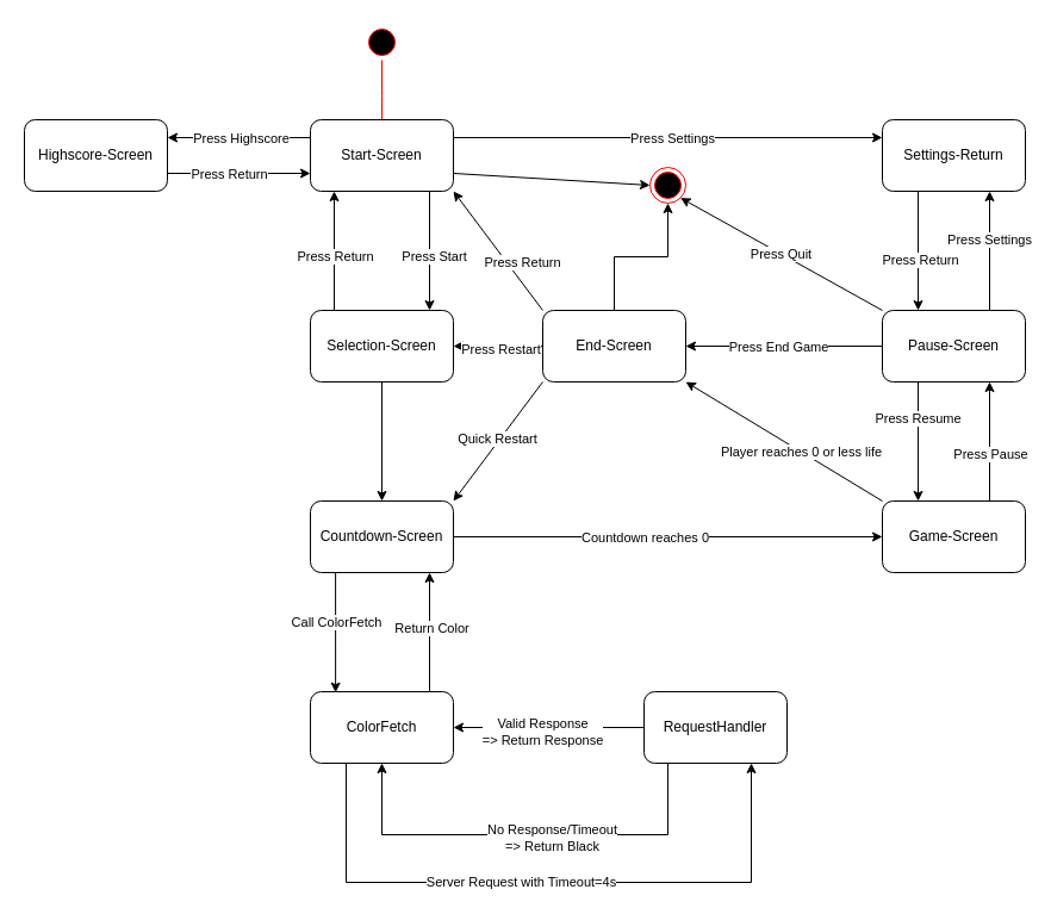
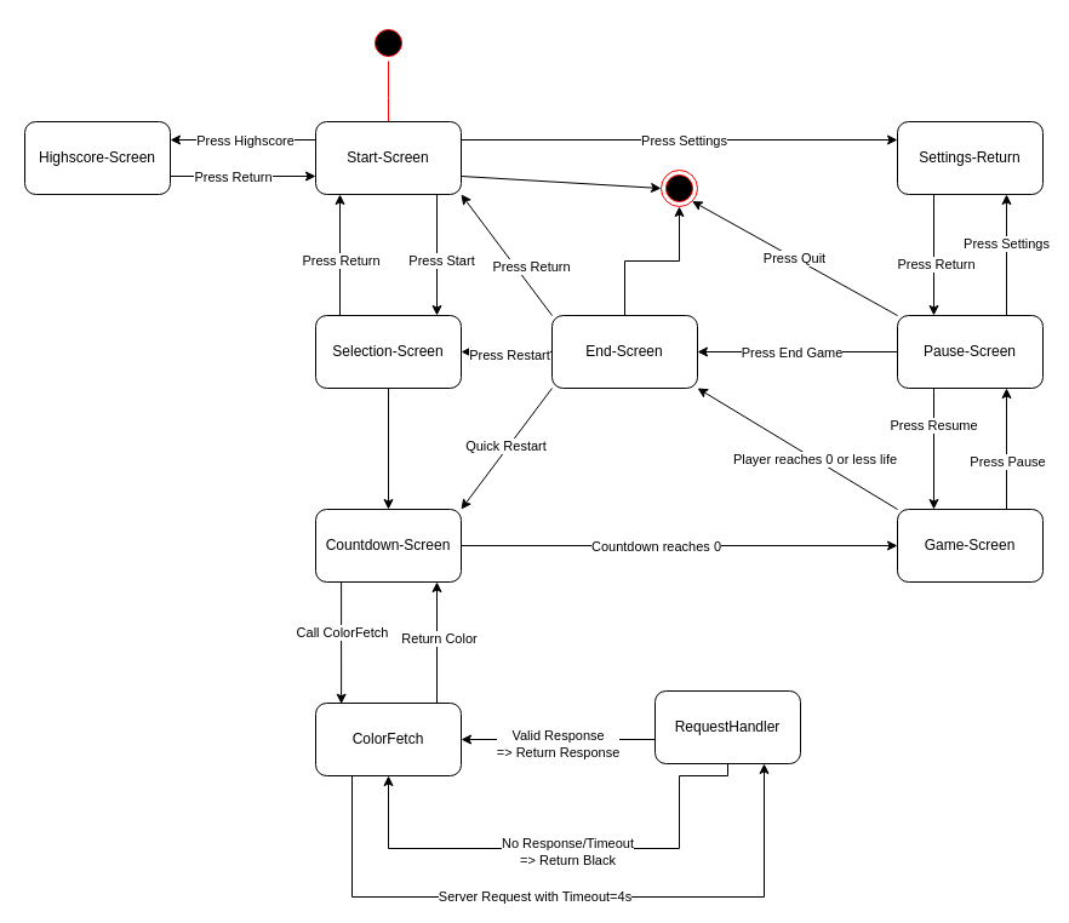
  <mxCell id="0" />
  <mxCell id="1" parent="0" />
  <mxCell id="2" value="" style="ellipse;html=1;shape=startState;fillColor=#000000;strokeColor=#ff0000;" parent="1" vertex="1"><mxGeometry x="305" y="20" width="30" height="30" as="geometry" /></mxCell>
  <mxCell id="3" value="" style="edgeStyle=orthogonalEdgeStyle;html=1;verticalAlign=bottom;endArrow=open;endSize=8;strokeColor=#ff0000;rounded=0;" parent="1" source="2" edge="1"><mxGeometry relative="1" as="geometry"><mxPoint x="320" y="110" as="targetPoint" /></mxGeometry></mxCell>
  <mxCell id="4" style="edgeStyle=orthogonalEdgeStyle;rounded=0;orthogonalLoop=1;jettySize=auto;html=1;exitX=0.75;exitY=1;exitDx=0;exitDy=0;entryX=0.75;entryY=0;entryDx=0;entryDy=0;" parent="1" edge="1"><mxGeometry relative="1" as="geometry"><mxPoint x="360" y="160" as="sourcePoint" /><mxPoint x="360" y="260" as="targetPoint" /></mxGeometry></mxCell>
  <mxCell id="5" value="Press Start" style="edgeLabel;html=1;align=center;verticalAlign=middle;resizable=0;points=[];" parent="4" vertex="1" connectable="0"><mxGeometry x="0.075" y="3" relative="1" as="geometry"><mxPoint as="offset" /></mxGeometry></mxCell>
  <mxCell id="6" style="rounded=0;orthogonalLoop=1;jettySize=auto;html=1;entryX=0;entryY=0.5;entryDx=0;entryDy=0;exitX=1;exitY=0.75;exitDx=0;exitDy=0;" edge="1" parent="1" source="11" target="50"><mxGeometry relative="1" as="geometry"><mxPoint x="540" y="130" as="targetPoint" /></mxGeometry></mxCell>
  <mxCell id="7" style="edgeStyle=orthogonalEdgeStyle;rounded=0;orthogonalLoop=1;jettySize=auto;html=1;exitX=0;exitY=0.5;exitDx=0;exitDy=0;entryX=1;entryY=0.5;entryDx=0;entryDy=0;" edge="1" parent="1"><mxGeometry relative="1" as="geometry"><mxPoint y="115" as="sourcePoint" x="260" /><mxPoint x="140" y="115" as="targetPoint" /></mxGeometry></mxCell>
  <mxCell id="8" value="Press Highscore" style="edgeLabel;html=1;align=center;verticalAlign=middle;resizable=0;points=[];" vertex="1" connectable="0" parent="7"><mxGeometry x="-0.021" relative="1" as="geometry"><mxPoint as="offset" /></mxGeometry></mxCell>
  <mxCell id="9" style="edgeStyle=orthogonalEdgeStyle;rounded=0;orthogonalLoop=1;jettySize=auto;html=1;exitX=1;exitY=0.25;exitDx=0;exitDy=0;entryX=0;entryY=0.25;entryDx=0;entryDy=0;" edge="1" parent="1" source="11" target="49"><mxGeometry relative="1" as="geometry" /></mxCell>
  <mxCell id="10" value="Press Settings" style="edgeLabel;html=1;align=center;verticalAlign=middle;resizable=0;points=[];" vertex="1" connectable="0" parent="9"><mxGeometry x="-0.166" y="3" relative="1" as="geometry"><mxPoint x="33" y="3" as="offset" /></mxGeometry></mxCell>
  <mxCell id="11" value="Start-Screen" style="rounded=1;whiteSpace=wrap;html=1;" parent="1" vertex="1"><mxGeometry y="100" width="120" height="60" as="geometry" x="260" /></mxCell>
  <mxCell id="12" style="edgeStyle=orthogonalEdgeStyle;rounded=0;orthogonalLoop=1;jettySize=auto;html=1;exitX=0.25;exitY=0;exitDx=0;exitDy=0;entryX=0.25;entryY=1;entryDx=0;entryDy=0;" parent="1" edge="1"><mxGeometry relative="1" as="geometry"><mxPoint x="280" y="260" as="sourcePoint" /><mxPoint x="280" y="160" as="targetPoint" /></mxGeometry></mxCell>
  <mxCell id="13" value="Press Return" style="edgeLabel;html=1;align=center;verticalAlign=middle;resizable=0;points=[];" parent="12" vertex="1" connectable="0"><mxGeometry x="-0.075" relative="1" as="geometry"><mxPoint as="offset" /></mxGeometry></mxCell>
  <mxCell id="14" style="edgeStyle=orthogonalEdgeStyle;rounded=0;orthogonalLoop=1;jettySize=auto;html=1;entryX=0.5;entryY=0;entryDx=0;entryDy=0;" edge="1" parent="1" source="15" target="25"><mxGeometry relative="1" as="geometry" /></mxCell>
  <mxCell id="15" value="Selection-Screen" style="rounded=1;whiteSpace=wrap;html=1;" parent="1" vertex="1"><mxGeometry y="260" width="120" height="60" as="geometry" x="260" /></mxCell>
  <mxCell id="16" style="edgeStyle=orthogonalEdgeStyle;rounded=0;orthogonalLoop=1;jettySize=auto;html=1;exitX=0.75;exitY=0;exitDx=0;exitDy=0;entryX=0.75;entryY=1;entryDx=0;entryDy=0;" edge="1" parent="1"><mxGeometry relative="1" as="geometry"><mxPoint x="360" y="580" as="sourcePoint" /><mxPoint x="360" y="480" as="targetPoint" /><Array as="points"><mxPoint x="360" y="530" /><mxPoint x="360" y="530" /></Array></mxGeometry></mxCell>
  <mxCell id="17" value="Return Color" style="edgeLabel;html=1;align=center;verticalAlign=middle;resizable=0;points=[];" vertex="1" connectable="0" parent="16"><mxGeometry x="0.076" y="-1" relative="1" as="geometry"><mxPoint as="offset" /></mxGeometry></mxCell>
  <mxCell id="18" style="edgeStyle=orthogonalEdgeStyle;rounded=0;orthogonalLoop=1;jettySize=auto;html=1;exitX=0.25;exitY=1;exitDx=0;exitDy=0;entryX=0.75;entryY=1;entryDx=0;entryDy=0;" edge="1" parent="1" source="20" target="55"><mxGeometry relative="1" as="geometry"><Array as="points"><mxPoint x="290" y="740" /><mxPoint x="630" y="740" /></Array></mxGeometry></mxCell>
  <mxCell id="19" value="Server Request with Timeout=4s" style="edgeLabel;html=1;align=center;verticalAlign=middle;resizable=0;points=[];" vertex="1" connectable="0" parent="18"><mxGeometry x="-0.09" y="1" relative="1" as="geometry"><mxPoint as="offset" /></mxGeometry></mxCell>
  <mxCell id="20" value="ColorFetch" style="rounded=1;whiteSpace=wrap;html=1;" vertex="1" parent="1"><mxGeometry y="580" width="120" height="60" as="geometry" x="260" /></mxCell>
  <mxCell id="21" style="edgeStyle=orthogonalEdgeStyle;rounded=0;orthogonalLoop=1;jettySize=auto;html=1;exitX=1;exitY=0.5;exitDx=0;exitDy=0;" edge="1" parent="1" source="25" target="30"><mxGeometry relative="1" as="geometry" /></mxCell>
  <mxCell id="22" value="Countdown reaches 0" style="edgeLabel;html=1;align=center;verticalAlign=middle;resizable=0;points=[];" vertex="1" connectable="0" parent="21"><mxGeometry x="-0.177" y="-2" relative="1" as="geometry"><mxPoint x="12" y="-2" as="offset" /></mxGeometry></mxCell>
  <mxCell id="23" style="edgeStyle=orthogonalEdgeStyle;rounded=0;orthogonalLoop=1;jettySize=auto;html=1;exitX=0.074;exitY=0.989;exitDx=0;exitDy=0;exitPerimeter=0;" edge="1" parent="1"><mxGeometry relative="1" as="geometry"><mxPoint x="280" y="480.05" as="sourcePoint" /><mxPoint x="281.12" y="580.71" as="targetPoint" /><Array as="points"><mxPoint x="281.12" y="479.71" /></Array></mxGeometry></mxCell>
  <mxCell id="24" value="Call ColorFetch" style="edgeLabel;html=1;align=center;verticalAlign=middle;resizable=0;points=[];" vertex="1" connectable="0" parent="23"><mxGeometry x="-0.159" relative="1" as="geometry"><mxPoint as="offset" /></mxGeometry></mxCell>
  <mxCell id="25" value="Countdown-Screen" style="rounded=1;whiteSpace=wrap;html=1;" vertex="1" parent="1"><mxGeometry y="420" width="120" height="60" as="geometry" x="260" /></mxCell>
  <mxCell id="26" style="rounded=0;orthogonalLoop=1;jettySize=auto;html=1;exitX=0;exitY=0;exitDx=0;exitDy=0;entryX=1;entryY=1;entryDx=0;entryDy=0;" edge="1" parent="1" source="30" target="38"><mxGeometry relative="1" as="geometry" /></mxCell>
  <mxCell id="27" value="Player reaches 0 or less life" style="edgeLabel;html=1;align=center;verticalAlign=middle;resizable=0;points=[];" vertex="1" connectable="0" parent="26"><mxGeometry x="-0.171" relative="1" as="geometry"><mxPoint as="offset" /></mxGeometry></mxCell>
  <mxCell id="28" style="edgeStyle=orthogonalEdgeStyle;rounded=0;orthogonalLoop=1;jettySize=auto;html=1;exitX=0.5;exitY=0;exitDx=0;exitDy=0;entryX=0.5;entryY=1;entryDx=0;entryDy=0;" edge="1" parent="1"><mxGeometry relative="1" as="geometry"><mxPoint x="830" y="420" as="sourcePoint" /><mxPoint x="830" y="320" as="targetPoint" /></mxGeometry></mxCell>
  <mxCell id="29" value="Press Pause" style="edgeLabel;html=1;align=center;verticalAlign=middle;resizable=0;points=[];" vertex="1" connectable="0" parent="28"><mxGeometry x="0.062" relative="1" as="geometry"><mxPoint y="13" as="offset" /></mxGeometry></mxCell>
  <mxCell id="30" value="Game-Screen" style="rounded=1;whiteSpace=wrap;html=1;" vertex="1" parent="1"><mxGeometry x="740" y="420" width="120" height="60" as="geometry" /></mxCell>
  <mxCell id="31" style="edgeStyle=orthogonalEdgeStyle;rounded=0;orthogonalLoop=1;jettySize=auto;html=1;entryX=1;entryY=0.5;entryDx=0;entryDy=0;" edge="1" parent="1" source="38" target="15"><mxGeometry relative="1" as="geometry" /></mxCell>
  <mxCell id="32" value="Press Restart" style="edgeLabel;html=1;align=center;verticalAlign=middle;resizable=0;points=[];" vertex="1" connectable="0" parent="31"><mxGeometry x="-0.044" y="2" relative="1" as="geometry"><mxPoint as="offset" /></mxGeometry></mxCell>
  <mxCell id="33" style="rounded=0;orthogonalLoop=1;jettySize=auto;html=1;exitX=0;exitY=0;exitDx=0;exitDy=0;entryX=1;entryY=1;entryDx=0;entryDy=0;" edge="1" parent="1" source="38" target="11"><mxGeometry relative="1" as="geometry" /></mxCell>
  <mxCell id="34" value="Press Return" style="edgeLabel;html=1;align=center;verticalAlign=middle;resizable=0;points=[];" vertex="1" connectable="0" parent="33"><mxGeometry x="0.023" relative="1" as="geometry"><mxPoint x="21" y="11" as="offset" /></mxGeometry></mxCell>
  <mxCell id="35" style="edgeStyle=orthogonalEdgeStyle;rounded=0;orthogonalLoop=1;jettySize=auto;html=1;exitX=0.5;exitY=0;exitDx=0;exitDy=0;entryX=0.5;entryY=1;entryDx=0;entryDy=0;" edge="1" parent="1" source="38" target="50"><mxGeometry relative="1" as="geometry" /></mxCell>
  <mxCell id="36" style="rounded=0;orthogonalLoop=1;jettySize=auto;html=1;exitX=0;exitY=1;exitDx=0;exitDy=0;entryX=1;entryY=0;entryDx=0;entryDy=0;" edge="1" parent="1" source="38" target="25"><mxGeometry relative="1" as="geometry" /></mxCell>
  <mxCell id="37" value="Quick Restart" style="edgeLabel;html=1;align=center;verticalAlign=middle;resizable=0;points=[];" vertex="1" connectable="0" parent="36"><mxGeometry x="-0.009" y="-4" relative="1" as="geometry"><mxPoint x="2" as="offset" /></mxGeometry></mxCell>
  <mxCell id="38" value="End-Screen" style="rounded=1;whiteSpace=wrap;html=1;" vertex="1" parent="1"><mxGeometry x="455" y="260" width="120" height="60" as="geometry" /></mxCell>
  <mxCell id="39" style="edgeStyle=orthogonalEdgeStyle;rounded=0;orthogonalLoop=1;jettySize=auto;html=1;entryX=1;entryY=0.5;entryDx=0;entryDy=0;" edge="1" parent="1" source="46" target="38"><mxGeometry relative="1" as="geometry" /></mxCell>
  <mxCell id="40" value="Press End Game" style="edgeLabel;html=1;align=center;verticalAlign=middle;resizable=0;points=[];" vertex="1" connectable="0" parent="39"><mxGeometry x="0.221" y="2" relative="1" as="geometry"><mxPoint x="13" y="-2" as="offset" /></mxGeometry></mxCell>
  <mxCell id="41" style="edgeStyle=orthogonalEdgeStyle;rounded=0;orthogonalLoop=1;jettySize=auto;html=1;exitX=0.5;exitY=0;exitDx=0;exitDy=0;entryX=0.5;entryY=1;entryDx=0;entryDy=0;" edge="1" parent="1"><mxGeometry relative="1" as="geometry"><mxPoint x="830" y="260" as="sourcePoint" /><mxPoint x="830" y="160" as="targetPoint" /></mxGeometry></mxCell>
  <mxCell id="42" value="Press Settings" style="edgeLabel;html=1;align=center;verticalAlign=middle;resizable=0;points=[];" vertex="1" connectable="0" parent="41"><mxGeometry x="-0.035" y="1" relative="1" as="geometry"><mxPoint y="-12" as="offset" /></mxGeometry></mxCell>
  <mxCell id="43" value="Press Quit" style="rounded=0;orthogonalLoop=1;jettySize=auto;html=1;exitX=0;exitY=0;exitDx=0;exitDy=0;entryX=1;entryY=1;entryDx=0;entryDy=0;" edge="1" parent="1" source="46" target="50"><mxGeometry relative="1" as="geometry" /></mxCell>
  <mxCell id="44" style="edgeStyle=orthogonalEdgeStyle;rounded=0;orthogonalLoop=1;jettySize=auto;html=1;exitX=0.25;exitY=1;exitDx=0;exitDy=0;entryX=0.25;entryY=0;entryDx=0;entryDy=0;" edge="1" parent="1" source="46" target="30"><mxGeometry relative="1" as="geometry" /></mxCell>
  <mxCell id="45" value="Press Resume" style="edgeLabel;html=1;align=center;verticalAlign=middle;resizable=0;points=[];" vertex="1" connectable="0" parent="44"><mxGeometry x="0.434" y="-1" relative="1" as="geometry"><mxPoint y="-42" as="offset" /></mxGeometry></mxCell>
  <mxCell id="46" value="Pause-Screen" style="rounded=1;whiteSpace=wrap;html=1;" vertex="1" parent="1"><mxGeometry x="740" y="260" width="120" height="60" as="geometry" /></mxCell>
  <mxCell id="47" style="edgeStyle=orthogonalEdgeStyle;rounded=0;orthogonalLoop=1;jettySize=auto;html=1;exitX=0.25;exitY=1;exitDx=0;exitDy=0;entryX=0.25;entryY=0;entryDx=0;entryDy=0;" edge="1" parent="1" source="49" target="46"><mxGeometry relative="1" as="geometry" /></mxCell>
  <mxCell id="48" value="Press Return" style="edgeLabel;html=1;align=center;verticalAlign=middle;resizable=0;points=[];" vertex="1" connectable="0" parent="47"><mxGeometry x="0.145" y="1" relative="1" as="geometry"><mxPoint as="offset" /></mxGeometry></mxCell>
  <mxCell id="49" value="Settings-Return" style="rounded=1;whiteSpace=wrap;html=1;" vertex="1" parent="1"><mxGeometry x="740" y="100" width="120" height="60" as="geometry" /></mxCell>
  <mxCell id="50" value="" style="ellipse;html=1;shape=endState;fillColor=#000000;strokeColor=#ff0000;" vertex="1" parent="1"><mxGeometry x="545" y="140" width="30" height="30" as="geometry" /></mxCell>
  <mxCell id="51" style="edgeStyle=orthogonalEdgeStyle;rounded=0;orthogonalLoop=1;jettySize=auto;html=1;exitX=0;exitY=0.5;exitDx=0;exitDy=0;entryX=1;entryY=0.5;entryDx=0;entryDy=0;" edge="1" parent="1" source="55" target="20"><mxGeometry relative="1" as="geometry"><Array as="points"><mxPoint x="490" y="610" /><mxPoint x="490" y="610" /></Array></mxGeometry></mxCell>
  <mxCell id="52" value="&lt;div&gt;Valid Response&lt;/div&gt;&lt;div&gt;=&amp;gt; Return Response&lt;br&gt;&lt;/div&gt;" style="edgeLabel;html=1;align=center;verticalAlign=middle;resizable=0;points=[];" vertex="1" connectable="0" parent="51"><mxGeometry x="0.076" y="3" relative="1" as="geometry"><mxPoint as="offset" /></mxGeometry></mxCell>
  <mxCell id="53" style="edgeStyle=orthogonalEdgeStyle;rounded=0;orthogonalLoop=1;jettySize=auto;html=1;exitX=0.5;exitY=1;exitDx=0;exitDy=0;entryX=0.5;entryY=1;entryDx=0;entryDy=0;" edge="1" parent="1" source="55" target="20"><mxGeometry relative="1" as="geometry"><Array as="points"><mxPoint x="560" y="640" /><mxPoint x="560" y="700" /><mxPoint x="320" y="700" /></Array></mxGeometry></mxCell>
  <mxCell id="54" value="&lt;div&gt;No Response/Timeout&lt;/div&gt;&lt;div&gt;=&amp;gt; Return Black&lt;/div&gt;" style="edgeLabel;html=1;align=center;verticalAlign=middle;resizable=0;points=[];" vertex="1" connectable="0" parent="53"><mxGeometry x="-0.01" y="2" relative="1" as="geometry"><mxPoint as="offset" /></mxGeometry></mxCell>
- <mxCell id="55" value="RequestHandler" style="rounded=1;whiteSpace=wrap;html=1;" vertex="1" parent="1"><mxGeometry x="540" y="580" width="120" height="60" as="geometry" /></mxCell>
+ <mxCell id="55" value="RequestHandler" style="rounded=1;whiteSpace=wrap;html=1;" vertex="1" parent="1"><mxGeometry x="540" y="570" width="120" height="60" as="geometry" /></mxCell>
  <mxCell id="56" style="edgeStyle=orthogonalEdgeStyle;rounded=0;orthogonalLoop=1;jettySize=auto;html=1;exitX=1;exitY=0.75;exitDx=0;exitDy=0;entryX=0;entryY=0.75;entryDx=0;entryDy=0;" edge="1" parent="1" source="58" target="11"><mxGeometry relative="1" as="geometry" /></mxCell>
  <mxCell id="57" value="Press Return" style="edgeLabel;html=1;align=center;verticalAlign=middle;resizable=0;points=[];" vertex="1" connectable="0" parent="56"><mxGeometry x="-0.152" relative="1" as="geometry"><mxPoint as="offset" /></mxGeometry></mxCell>
  <mxCell id="58" value="Highscore-Screen" style="rounded=1;whiteSpace=wrap;html=1;" vertex="1" parent="1"><mxGeometry x="20" y="100" width="120" height="60" as="geometry" /></mxCell>
